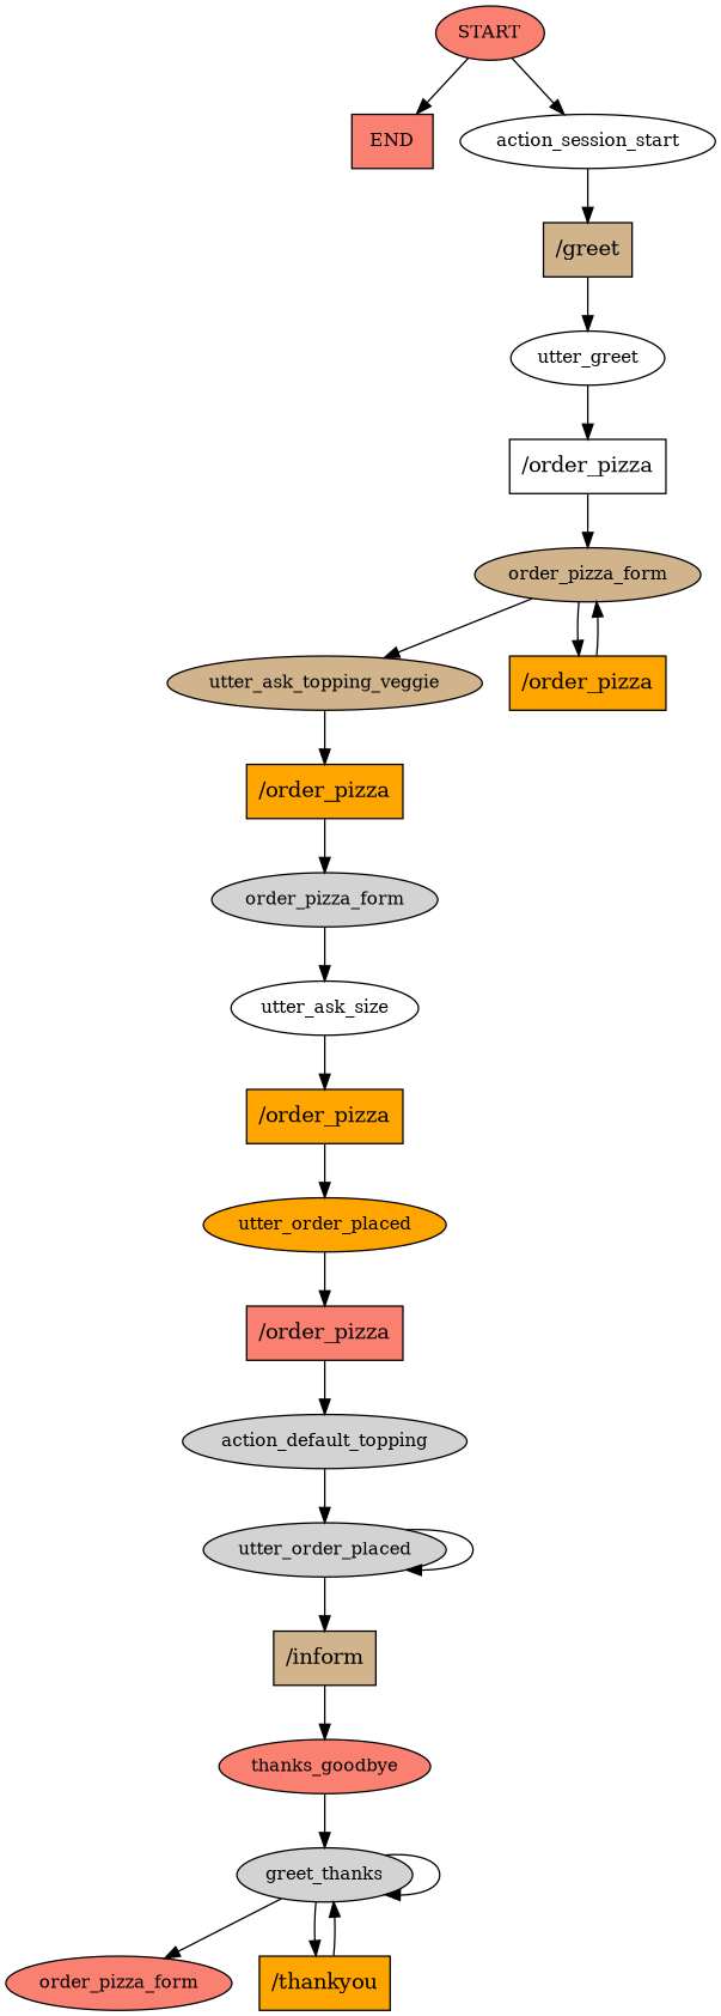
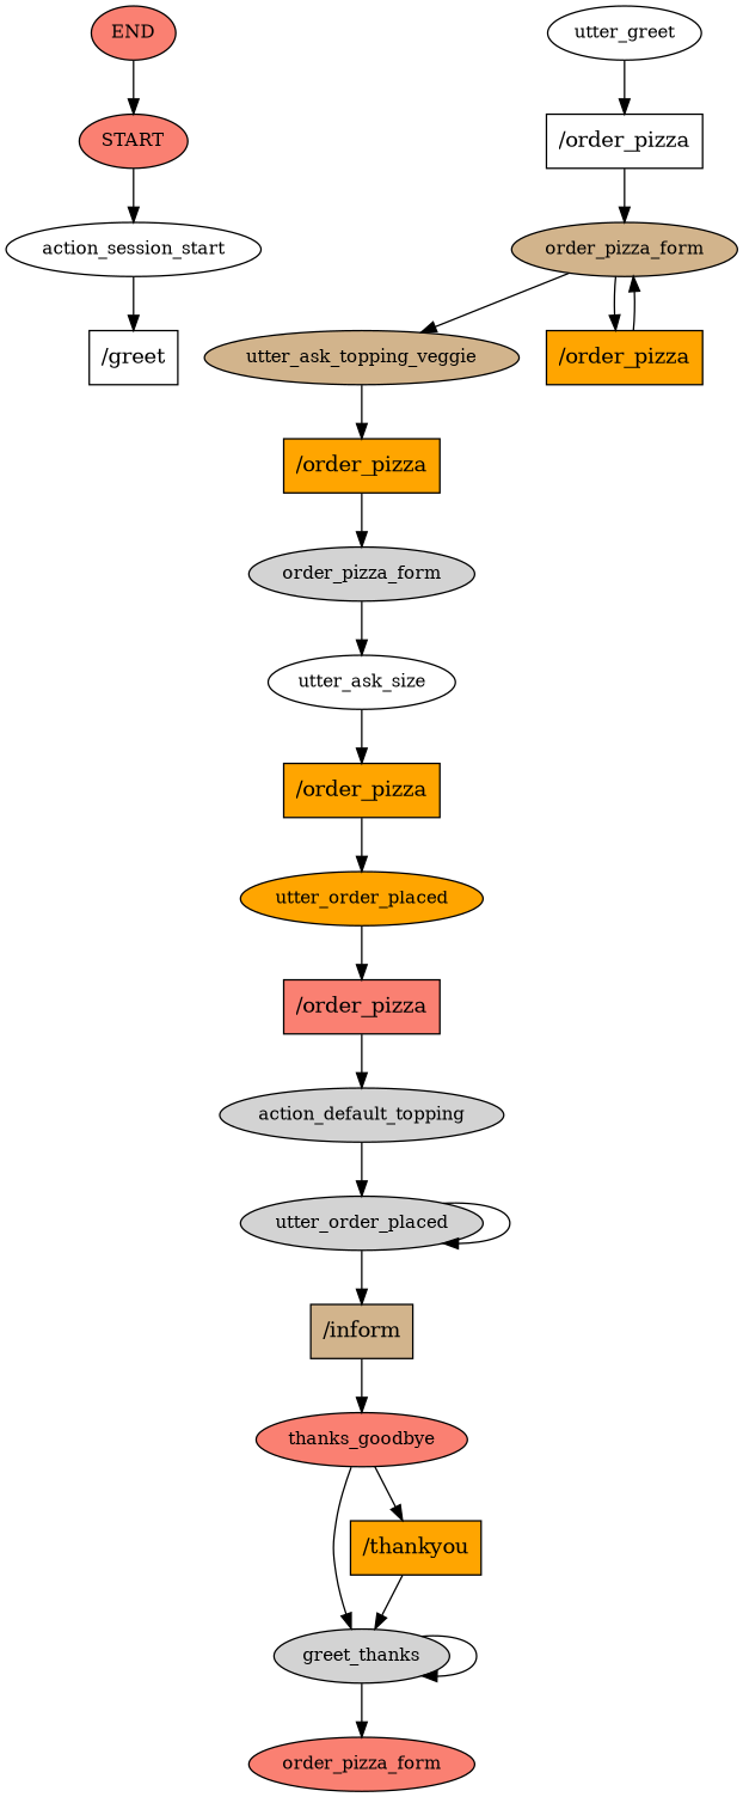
  digraph {
    node [fillcolor=salmon fontsize=12 style=filled]
    n1 [label=START]
-   n2 [label=END shape=box]
+   n2 [label=END]
    n3 [fillcolor=white label=action_session_start]
-   n4 [fillcolor=tan label="/greet" shape=rect fontsize=""]
+   n4 [fillcolor=white label="/greet" shape=rect fontsize=""]
    n5 [fillcolor=white label=utter_greet]
    n6 [fillcolor=white label="/order_pizza" shape=rect fontsize=""]
    n7 [fillcolor=tan label=order_pizza_form]
    n8 [fillcolor=tan label=utter_ask_topping_veggie]
    n9 [fillcolor=orange label="/order_pizza" shape=rect fontsize=""]
    n10 [fillcolor=orange label="/order_pizza" shape=rect fontsize=""]
    n11 [fillcolor=lightgrey label=order_pizza_form]
    n12 [fillcolor=white label=utter_ask_size]
    n13 [fillcolor=orange label="/order_pizza" shape=rect fontsize=""]
    n14 [fillcolor=orange label=utter_order_placed]
    n15 [label="/order_pizza" shape=rect fontsize=""]
    n16 [fillcolor=lightgrey label=action_default_topping]
    n17 [fillcolor=lightgrey label=utter_order_placed]
    n18 [fillcolor=tan label="/inform" shape=rect fontsize=""]
    n19 [label=thanks_goodbye]
    n20 [fillcolor=lightgrey label=greet_thanks]
    n21 [label=order_pizza_form]
    n22 [fillcolor=orange label="/thankyou" shape=rect fontsize=""]
-   n1 -> n2
+   n2 -> n1
    n1 -> n3
    n3 -> n4
-   n4 -> n5
    n5 -> n6
    n6 -> n7
    n7 -> n8
    n7 -> n9
    n8 -> n10
    n9 -> n7
    n10 -> n11
    n11 -> n12
    n12 -> n13
    n13 -> n14
    n14 -> n15
    n15 -> n16
    n16 -> n17
    n17 -> n17
    n17 -> n18
    n18 -> n19
    n19 -> n20
    n20 -> n20
    n20 -> n21
-   n20 -> n22
+   n19 -> n22
    n22 -> n20
  }
